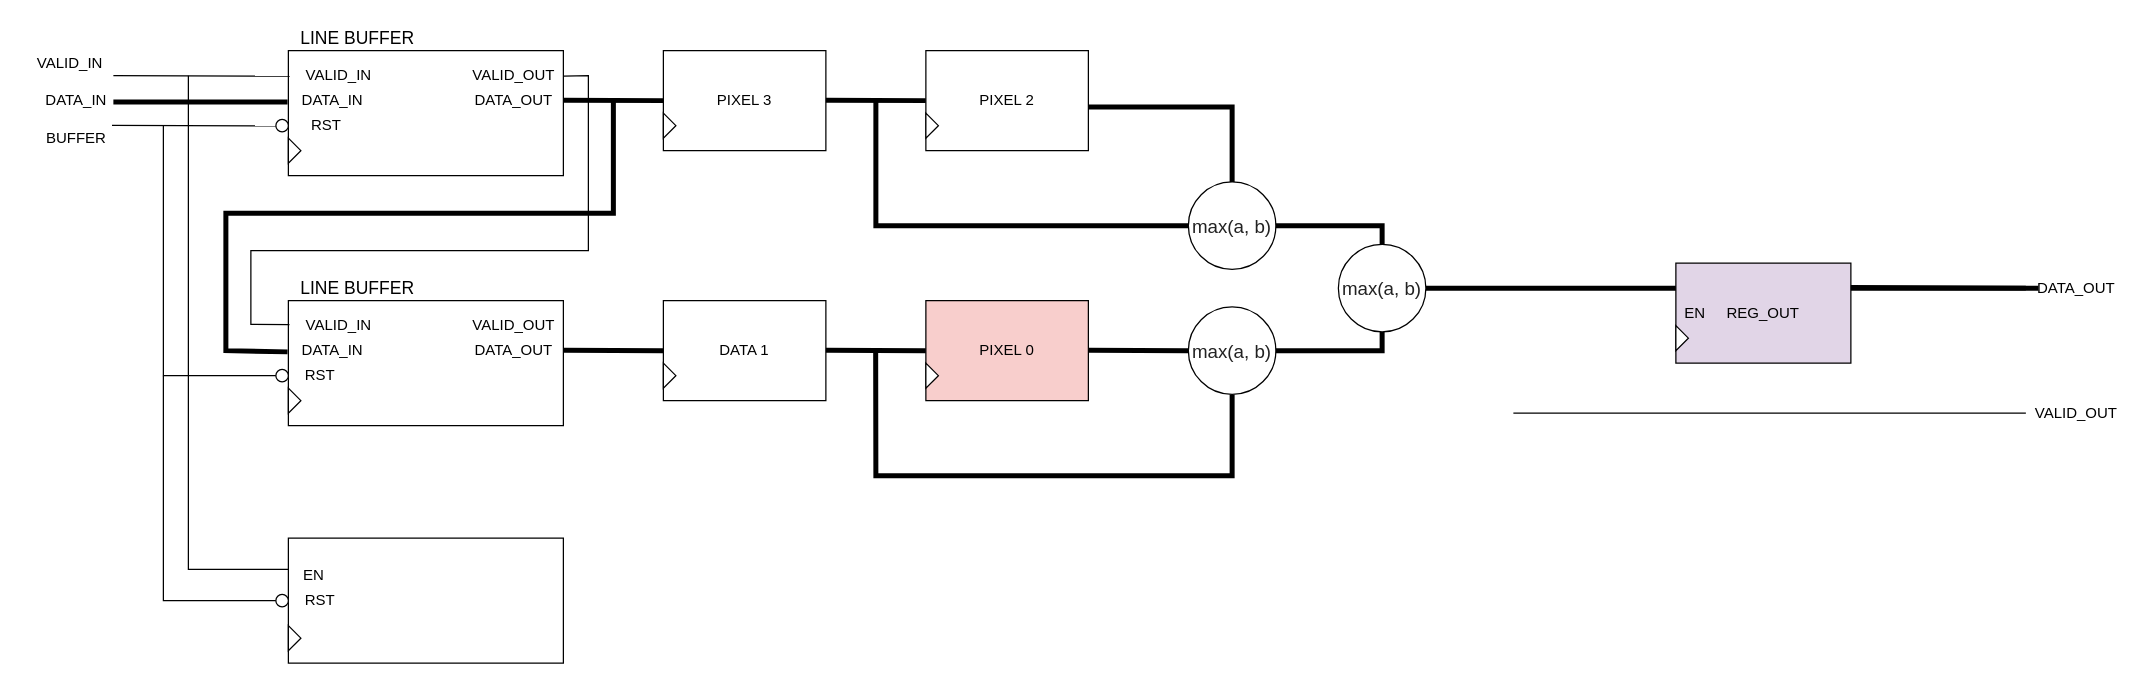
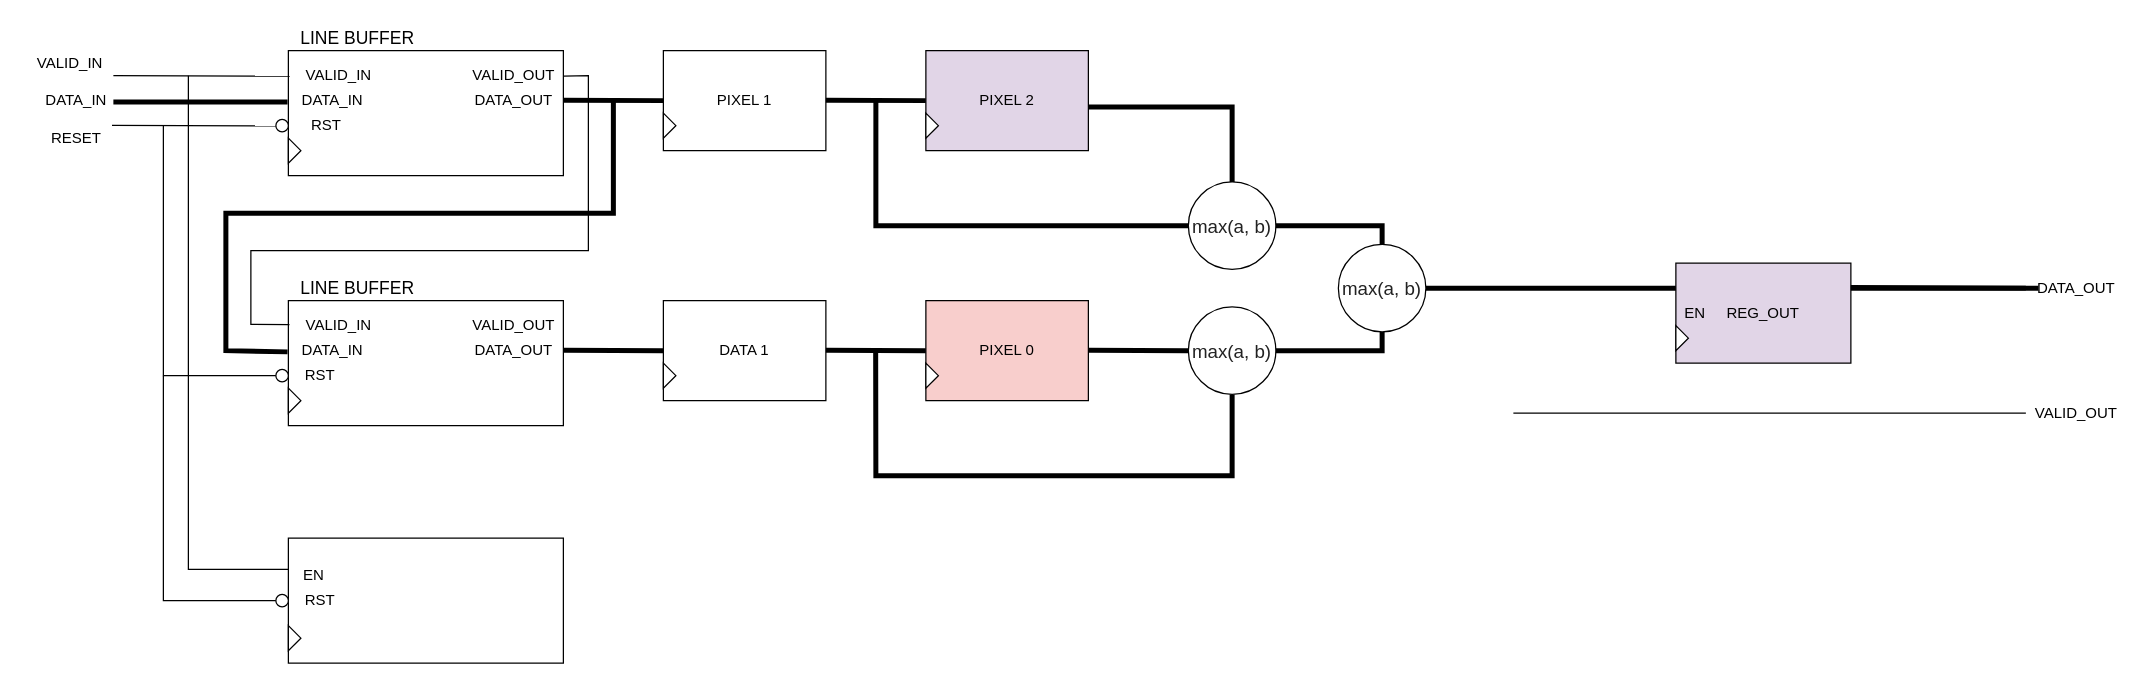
  <mxCell id="0" />
  <mxCell id="1" parent="0" />
  <mxCell id="2" value="" style="rounded=0;whiteSpace=wrap;html=1;" vertex="1" parent="1"><mxGeometry x="230" y="40" width="220" height="100" as="geometry" /></mxCell>
  <mxCell id="3" value="&lt;font style=&quot;font-size: 14px&quot;&gt;LINE BUFFER&lt;/font&gt;" style="text;html=1;align=center;verticalAlign=middle;resizable=0;points=[];autosize=1;strokeColor=none;" vertex="1" parent="1"><mxGeometry x="230" y="20" width="110" height="20" as="geometry" /></mxCell>
  <mxCell id="4" value="VALID_IN" style="text;html=1;align=center;verticalAlign=middle;resizable=0;points=[];autosize=1;strokeColor=none;" vertex="1" parent="1"><mxGeometry x="235" y="50" width="70" height="20" as="geometry" /></mxCell>
  <mxCell id="5" value="DATA_IN" style="text;html=1;align=center;verticalAlign=middle;resizable=0;points=[];autosize=1;strokeColor=none;" vertex="1" parent="1"><mxGeometry x="235" y="70" width="60" height="20" as="geometry" /></mxCell>
  <mxCell id="6" value="" style="triangle;whiteSpace=wrap;html=1;" vertex="1" parent="1"><mxGeometry x="230" y="110" width="10" height="20" as="geometry" /></mxCell>
  <mxCell id="7" value="" style="endArrow=none;html=1;strokeWidth=4;entryX=-0.003;entryY=0.41;entryDx=0;entryDy=0;entryPerimeter=0;" edge="1" parent="1" target="2"><mxGeometry width="50" height="50" relative="1" as="geometry"><mxPoint x="90" y="81" as="sourcePoint" /><mxPoint x="240" y="60" as="targetPoint" /></mxGeometry></mxCell>
  <mxCell id="8" value="" style="endArrow=none;html=1;strokeWidth=1;entryX=0.005;entryY=0.204;entryDx=0;entryDy=0;entryPerimeter=0;" edge="1" parent="1" target="2"><mxGeometry width="50" height="50" relative="1" as="geometry"><mxPoint x="90" y="60" as="sourcePoint" /><mxPoint x="230" y="56" as="targetPoint" /></mxGeometry></mxCell>
  <mxCell id="9" value="DATA_OUT" style="text;html=1;align=center;verticalAlign=middle;resizable=0;points=[];autosize=1;strokeColor=none;" vertex="1" parent="1"><mxGeometry x="370" y="70" width="80" height="20" as="geometry" /></mxCell>
  <mxCell id="10" value="" style="endArrow=none;html=1;strokeWidth=4;" edge="1" parent="1"><mxGeometry width="50" height="50" relative="1" as="geometry"><mxPoint x="450" y="79.76" as="sourcePoint" /><mxPoint x="530" y="80" as="targetPoint" /></mxGeometry></mxCell>
  <mxCell id="11" value="" style="rounded=0;whiteSpace=wrap;html=1;" vertex="1" parent="1"><mxGeometry x="230" y="240" width="220" height="100" as="geometry" /></mxCell>
  <mxCell id="12" value="&lt;font style=&quot;font-size: 14px&quot;&gt;LINE BUFFER&lt;/font&gt;" style="text;html=1;align=center;verticalAlign=middle;resizable=0;points=[];autosize=1;strokeColor=none;" vertex="1" parent="1"><mxGeometry x="230" y="220" width="110" height="20" as="geometry" /></mxCell>
  <mxCell id="13" value="VALID_IN" style="text;html=1;align=center;verticalAlign=middle;resizable=0;points=[];autosize=1;strokeColor=none;" vertex="1" parent="1"><mxGeometry x="235" y="250" width="70" height="20" as="geometry" /></mxCell>
  <mxCell id="14" value="DATA_IN" style="text;html=1;align=center;verticalAlign=middle;resizable=0;points=[];autosize=1;strokeColor=none;" vertex="1" parent="1"><mxGeometry x="235" y="270" width="60" height="20" as="geometry" /></mxCell>
  <mxCell id="15" value="" style="triangle;whiteSpace=wrap;html=1;" vertex="1" parent="1"><mxGeometry x="230" y="310" width="10" height="20" as="geometry" /></mxCell>
  <mxCell id="16" value="DATA_OUT" style="text;html=1;align=center;verticalAlign=middle;resizable=0;points=[];autosize=1;strokeColor=none;" vertex="1" parent="1"><mxGeometry x="370" y="270" width="80" height="20" as="geometry" /></mxCell>
- <mxCell id="17" value="PIXEL 3" style="rounded=0;whiteSpace=wrap;html=1;" vertex="1" parent="1"><mxGeometry x="530" y="40" width="130" height="80" as="geometry" /></mxCell>
+ <mxCell id="17" value="PIXEL 1" style="rounded=0;whiteSpace=wrap;html=1;" vertex="1" parent="1"><mxGeometry x="530" y="40" width="130" height="80" as="geometry" /></mxCell>
  <mxCell id="18" value="" style="endArrow=none;html=1;strokeWidth=4;" edge="1" parent="1"><mxGeometry width="50" height="50" relative="1" as="geometry"><mxPoint x="660" y="79.76" as="sourcePoint" /><mxPoint x="740" y="80" as="targetPoint" /></mxGeometry></mxCell>
- <mxCell id="19" value="PIXEL 2" style="rounded=0;whiteSpace=wrap;html=1;" vertex="1" parent="1"><mxGeometry x="740" y="40" width="130" height="80" as="geometry" /></mxCell>
+ <mxCell id="19" value="PIXEL 2" style="rounded=0;whiteSpace=wrap;html=1;fillColor=#e1d5e7;" vertex="1" parent="1"><mxGeometry x="740" y="40" width="130" height="80" as="geometry" /></mxCell>
  <mxCell id="20" value="" style="endArrow=none;html=1;strokeWidth=4;" edge="1" parent="1"><mxGeometry width="50" height="50" relative="1" as="geometry"><mxPoint x="450" y="279.76" as="sourcePoint" /><mxPoint x="530" y="280" as="targetPoint" /></mxGeometry></mxCell>
  <mxCell id="21" value="DATA 1" style="rounded=0;whiteSpace=wrap;html=1;" vertex="1" parent="1"><mxGeometry x="530" y="240" width="130" height="80" as="geometry" /></mxCell>
  <mxCell id="22" value="" style="endArrow=none;html=1;strokeWidth=4;" edge="1" parent="1"><mxGeometry width="50" height="50" relative="1" as="geometry"><mxPoint x="660" y="279.76" as="sourcePoint" /><mxPoint x="740" y="280" as="targetPoint" /></mxGeometry></mxCell>
  <mxCell id="23" value="PIXEL 0" style="rounded=0;whiteSpace=wrap;html=1;fillColor=#f8cecc;" vertex="1" parent="1"><mxGeometry x="740" y="240" width="130" height="80" as="geometry" /></mxCell>
  <mxCell id="24" value="" style="endArrow=none;html=1;strokeWidth=4;entryX=0;entryY=0.5;entryDx=0;entryDy=0;" edge="1" parent="1" target="61"><mxGeometry width="50" height="50" relative="1" as="geometry"><mxPoint x="870" y="279.76" as="sourcePoint" /><mxPoint x="950" y="280" as="targetPoint" /></mxGeometry></mxCell>
  <mxCell id="25" value="&lt;span style=&quot;color: rgb(34 , 34 , 34) ; font-family: &amp;#34;google sans&amp;#34; , &amp;#34;arial&amp;#34; , sans-serif ; text-align: left ; background-color: rgb(255 , 255 , 255)&quot;&gt;&lt;font style=&quot;font-size: 15px&quot;&gt;max(a, b)&lt;/font&gt;&lt;/span&gt;" style="ellipse;whiteSpace=wrap;html=1;aspect=fixed;" vertex="1" parent="1"><mxGeometry x="950" y="145" width="70" height="70" as="geometry" /></mxCell>
  <mxCell id="26" value="" style="endArrow=none;html=1;strokeWidth=4;exitX=-0.003;exitY=0.41;exitDx=0;exitDy=0;arcSize=0;exitPerimeter=0;" edge="1" parent="1" source="11"><mxGeometry width="50" height="50" relative="1" as="geometry"><mxPoint x="180" y="260" as="sourcePoint" /><mxPoint x="490" y="80" as="targetPoint" /><Array as="points"><mxPoint x="180" y="280" /><mxPoint x="180" y="170" /><mxPoint x="490" y="170" /></Array></mxGeometry></mxCell>
  <mxCell id="27" value="" style="endArrow=none;html=1;strokeWidth=4;exitX=0;exitY=0.5;exitDx=0;exitDy=0;arcSize=0;" edge="1" parent="1" source="25"><mxGeometry width="50" height="50" relative="1" as="geometry"><mxPoint x="730" y="240" as="sourcePoint" /><mxPoint x="700" y="80" as="targetPoint" /><Array as="points"><mxPoint x="700" y="180" /></Array></mxGeometry></mxCell>
  <mxCell id="28" value="" style="endArrow=none;html=1;strokeWidth=4;exitX=0.5;exitY=0;exitDx=0;exitDy=0;arcSize=0;" edge="1" parent="1" source="25"><mxGeometry width="50" height="50" relative="1" as="geometry"><mxPoint x="829.66" y="145" as="sourcePoint" /><mxPoint x="870" y="85" as="targetPoint" /><Array as="points"><mxPoint x="985" y="85" /></Array></mxGeometry></mxCell>
  <mxCell id="29" value="" style="endArrow=none;html=1;strokeWidth=4;exitX=0.5;exitY=1;exitDx=0;exitDy=0;arcSize=0;" edge="1" parent="1" source="61"><mxGeometry width="50" height="50" relative="1" as="geometry"><mxPoint x="900" y="390" as="sourcePoint" /><mxPoint x="699.83" y="280" as="targetPoint" /><Array as="points"><mxPoint x="985" y="380" /><mxPoint x="700" y="380" /></Array></mxGeometry></mxCell>
  <mxCell id="30" value="" style="endArrow=none;html=1;strokeWidth=4;exitX=1;exitY=0.5;exitDx=0;exitDy=0;" edge="1" parent="1" source="62"><mxGeometry width="50" height="50" relative="1" as="geometry"><mxPoint x="1510" y="230" as="sourcePoint" /><mxPoint x="1630" y="230" as="targetPoint" /></mxGeometry></mxCell>
  <mxCell id="31" value="" style="triangle;whiteSpace=wrap;html=1;" vertex="1" parent="1"><mxGeometry x="530" y="90" width="10" height="20" as="geometry" /></mxCell>
  <mxCell id="32" value="" style="triangle;whiteSpace=wrap;html=1;" vertex="1" parent="1"><mxGeometry x="740" y="90" width="10" height="20" as="geometry" /></mxCell>
  <mxCell id="33" value="" style="triangle;whiteSpace=wrap;html=1;" vertex="1" parent="1"><mxGeometry x="740" y="290" width="10" height="20" as="geometry" /></mxCell>
  <mxCell id="34" value="" style="triangle;whiteSpace=wrap;html=1;" vertex="1" parent="1"><mxGeometry x="530" y="290" width="10" height="20" as="geometry" /></mxCell>
  <mxCell id="35" value="RST" style="text;html=1;align=center;verticalAlign=middle;resizable=0;points=[];autosize=1;strokeColor=none;" vertex="1" parent="1"><mxGeometry x="240" y="90" width="40" height="20" as="geometry" /></mxCell>
  <mxCell id="36" value="RST" style="text;html=1;align=center;verticalAlign=middle;resizable=0;points=[];autosize=1;strokeColor=none;" vertex="1" parent="1"><mxGeometry x="235" y="290" width="40" height="20" as="geometry" /></mxCell>
  <mxCell id="37" value="" style="ellipse;whiteSpace=wrap;html=1;aspect=fixed;" vertex="1" parent="1"><mxGeometry x="220" y="295" width="10" height="10" as="geometry" /></mxCell>
  <mxCell id="38" value="" style="ellipse;whiteSpace=wrap;html=1;aspect=fixed;" vertex="1" parent="1"><mxGeometry x="220" y="95" width="10" height="10" as="geometry" /></mxCell>
  <mxCell id="39" value="VALID_OUT" style="text;html=1;align=center;verticalAlign=middle;resizable=0;points=[];autosize=1;strokeColor=none;" vertex="1" parent="1"><mxGeometry x="370" y="50" width="80" height="20" as="geometry" /></mxCell>
  <mxCell id="40" value="VALID_OUT" style="text;html=1;align=center;verticalAlign=middle;resizable=0;points=[];autosize=1;strokeColor=none;" vertex="1" parent="1"><mxGeometry x="370" y="250" width="80" height="20" as="geometry" /></mxCell>
  <mxCell id="41" value="" style="endArrow=none;html=1;strokeWidth=1;entryX=1.004;entryY=0.521;entryDx=0;entryDy=0;entryPerimeter=0;exitX=0.004;exitY=0.192;exitDx=0;exitDy=0;exitPerimeter=0;arcSize=0;" edge="1" parent="1" source="11" target="39"><mxGeometry width="50" height="50" relative="1" as="geometry"><mxPoint x="300" y="180" as="sourcePoint" /><mxPoint x="350" y="130" as="targetPoint" /><Array as="points"><mxPoint x="200" y="259" /><mxPoint x="200" y="200" /><mxPoint x="470" y="200" /><mxPoint x="470" y="60" /></Array></mxGeometry></mxCell>
  <mxCell id="42" value="" style="endArrow=none;html=1;strokeWidth=1;entryX=0.005;entryY=0.204;entryDx=0;entryDy=0;entryPerimeter=0;" edge="1" parent="1"><mxGeometry width="50" height="50" relative="1" as="geometry"><mxPoint x="88.9" y="99.76" as="sourcePoint" /><mxPoint x="220" y="100.16" as="targetPoint" /></mxGeometry></mxCell>
  <mxCell id="43" value="" style="endArrow=none;html=1;strokeWidth=1;exitX=0;exitY=0.5;exitDx=0;exitDy=0;arcSize=0;" edge="1" parent="1" source="37"><mxGeometry width="50" height="50" relative="1" as="geometry"><mxPoint x="140" y="260" as="sourcePoint" /><mxPoint x="130" y="100" as="targetPoint" /><Array as="points"><mxPoint x="130" y="300" /></Array></mxGeometry></mxCell>
  <mxCell id="44" value="VALID_IN" style="text;html=1;align=center;verticalAlign=middle;resizable=0;points=[];autosize=1;strokeColor=none;" vertex="1" parent="1"><mxGeometry x="20" y="40" width="70" height="20" as="geometry" /></mxCell>
  <mxCell id="45" value="DATA_IN" style="text;html=1;align=center;verticalAlign=middle;resizable=0;points=[];autosize=1;strokeColor=none;" vertex="1" parent="1"><mxGeometry x="30" y="70" width="60" height="20" as="geometry" /></mxCell>
- <mxCell id="46" value="BUFFER" style="text;html=1;align=center;verticalAlign=middle;resizable=0;points=[];autosize=1;strokeColor=none;" vertex="1" parent="1"><mxGeometry x="30" y="100" width="60" height="20" as="geometry" /></mxCell>
+ <mxCell id="46" value="RESET" style="text;html=1;align=center;verticalAlign=middle;resizable=0;points=[];autosize=1;strokeColor=none;" vertex="1" parent="1"><mxGeometry x="30" y="100" width="60" height="20" as="geometry" /></mxCell>
  <mxCell id="47" value="REG_OUT" style="rounded=0;whiteSpace=wrap;html=1;fillColor=#e1d5e7;" vertex="1" parent="1"><mxGeometry x="1340" y="210" width="140" height="80" as="geometry" /></mxCell>
  <mxCell id="48" value="" style="triangle;whiteSpace=wrap;html=1;" vertex="1" parent="1"><mxGeometry x="1340" y="260" width="10" height="20" as="geometry" /></mxCell>
  <mxCell id="49" value="" style="rounded=0;whiteSpace=wrap;html=1;" vertex="1" parent="1"><mxGeometry x="230" y="430" width="220" height="100" as="geometry" /></mxCell>
  <mxCell id="50" value="" style="triangle;whiteSpace=wrap;html=1;" vertex="1" parent="1"><mxGeometry x="230" y="500" width="10" height="20" as="geometry" /></mxCell>
  <mxCell id="51" value="EN" style="text;html=1;align=center;verticalAlign=middle;resizable=0;points=[];autosize=1;strokeColor=none;" vertex="1" parent="1"><mxGeometry x="235" y="450" width="30" height="20" as="geometry" /></mxCell>
  <mxCell id="52" value="RST" style="text;html=1;align=center;verticalAlign=middle;resizable=0;points=[];autosize=1;strokeColor=none;" vertex="1" parent="1"><mxGeometry x="235" y="470" width="40" height="20" as="geometry" /></mxCell>
  <mxCell id="53" value="" style="ellipse;whiteSpace=wrap;html=1;aspect=fixed;" vertex="1" parent="1"><mxGeometry x="220" y="475" width="10" height="10" as="geometry" /></mxCell>
  <mxCell id="54" value="EN" style="text;html=1;align=center;verticalAlign=middle;resizable=0;points=[];autosize=1;strokeColor=none;" vertex="1" parent="1"><mxGeometry x="1340" y="240" width="30" height="20" as="geometry" /></mxCell>
  <mxCell id="55" value="" style="endArrow=none;html=1;strokeWidth=4;exitX=1;exitY=0.5;exitDx=0;exitDy=0;" edge="1" parent="1"><mxGeometry width="50" height="50" relative="1" as="geometry"><mxPoint x="1480" y="229.58" as="sourcePoint" /><mxPoint x="1620" y="230" as="targetPoint" /></mxGeometry></mxCell>
  <mxCell id="56" value="" style="endArrow=none;html=1;strokeWidth=1;exitX=0;exitY=0.5;exitDx=0;exitDy=0;arcSize=0;" edge="1" parent="1" source="53"><mxGeometry width="50" height="50" relative="1" as="geometry"><mxPoint x="220" y="710" as="sourcePoint" /><mxPoint x="130" y="300" as="targetPoint" /><Array as="points"><mxPoint x="130" y="480" /></Array></mxGeometry></mxCell>
  <mxCell id="57" value="" style="endArrow=none;html=1;strokeWidth=1;exitX=0;exitY=0.25;exitDx=0;exitDy=0;arcSize=0;" edge="1" parent="1" source="49"><mxGeometry width="50" height="50" relative="1" as="geometry"><mxPoint x="230" y="690" as="sourcePoint" /><mxPoint x="150" y="60" as="targetPoint" /><Array as="points"><mxPoint x="150" y="455" /></Array></mxGeometry></mxCell>
  <mxCell id="58" value="" style="endArrow=none;html=1;strokeWidth=1;" edge="1" parent="1"><mxGeometry width="50" height="50" relative="1" as="geometry"><mxPoint x="1210" y="330" as="sourcePoint" /><mxPoint x="1620" y="330" as="targetPoint" /></mxGeometry></mxCell>
  <mxCell id="59" value="DATA_OUT" style="text;html=1;align=center;verticalAlign=middle;resizable=0;points=[];autosize=1;strokeColor=none;" vertex="1" parent="1"><mxGeometry x="1620" y="220" width="80" height="20" as="geometry" /></mxCell>
  <mxCell id="60" value="VALID_OUT" style="text;html=1;align=center;verticalAlign=middle;resizable=0;points=[];autosize=1;strokeColor=none;" vertex="1" parent="1"><mxGeometry x="1620" y="320" width="80" height="20" as="geometry" /></mxCell>
  <mxCell id="61" value="&lt;span style=&quot;color: rgb(34 , 34 , 34) ; font-family: &amp;#34;google sans&amp;#34; , &amp;#34;arial&amp;#34; , sans-serif ; text-align: left ; background-color: rgb(255 , 255 , 255)&quot;&gt;&lt;font style=&quot;font-size: 15px&quot;&gt;max(a, b)&lt;/font&gt;&lt;/span&gt;" style="ellipse;whiteSpace=wrap;html=1;aspect=fixed;" vertex="1" parent="1"><mxGeometry x="950" y="245" width="70" height="70" as="geometry" /></mxCell>
  <mxCell id="62" value="&lt;span style=&quot;color: rgb(34 , 34 , 34) ; font-family: &amp;#34;google sans&amp;#34; , &amp;#34;arial&amp;#34; , sans-serif ; text-align: left ; background-color: rgb(255 , 255 , 255)&quot;&gt;&lt;font style=&quot;font-size: 15px&quot;&gt;max(a, b)&lt;/font&gt;&lt;/span&gt;" style="ellipse;whiteSpace=wrap;html=1;aspect=fixed;" vertex="1" parent="1"><mxGeometry x="1070" y="195" width="70" height="70" as="geometry" /></mxCell>
  <mxCell id="63" value="" style="endArrow=none;html=1;strokeWidth=4;exitX=0.5;exitY=0;exitDx=0;exitDy=0;entryX=1;entryY=0.5;entryDx=0;entryDy=0;arcSize=0;" edge="1" parent="1" source="62" target="25"><mxGeometry width="50" height="50" relative="1" as="geometry"><mxPoint x="1185" y="200" as="sourcePoint" /><mxPoint x="1070" y="140" as="targetPoint" /><Array as="points"><mxPoint x="1105" y="180" /></Array></mxGeometry></mxCell>
  <mxCell id="64" value="" style="endArrow=none;html=1;strokeWidth=4;exitX=0.5;exitY=1;exitDx=0;exitDy=0;entryX=1;entryY=0.5;entryDx=0;entryDy=0;arcSize=0;" edge="1" parent="1" source="62" target="61"><mxGeometry width="50" height="50" relative="1" as="geometry"><mxPoint x="1185" y="305" as="sourcePoint" /><mxPoint x="1020" y="285" as="targetPoint" /><Array as="points"><mxPoint x="1105" y="280" /></Array></mxGeometry></mxCell>
